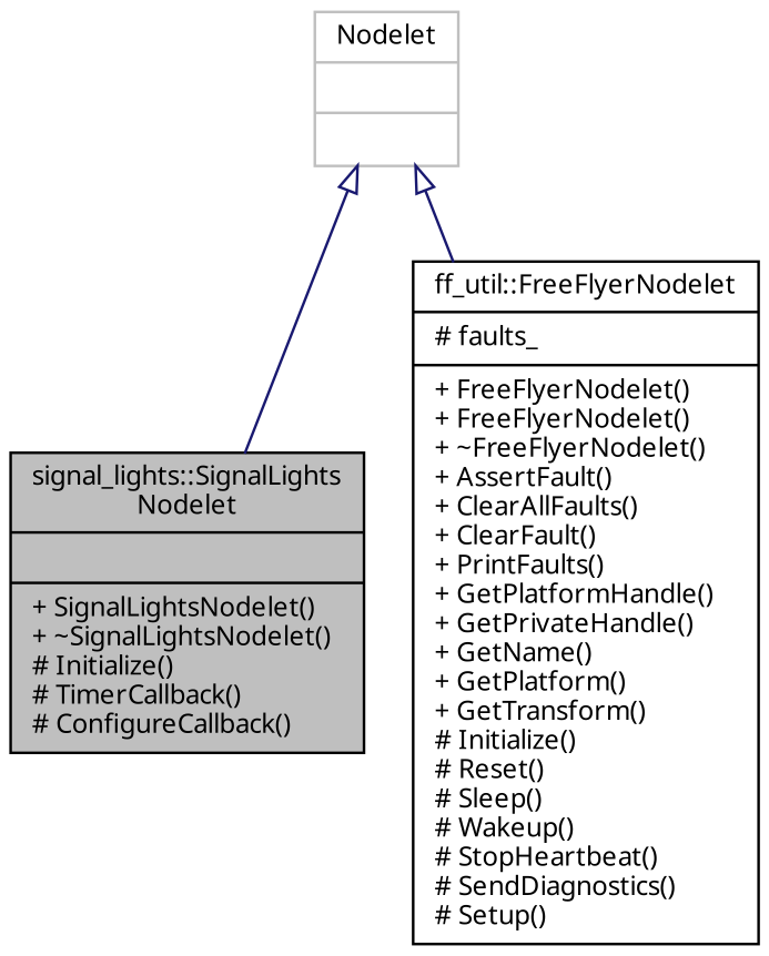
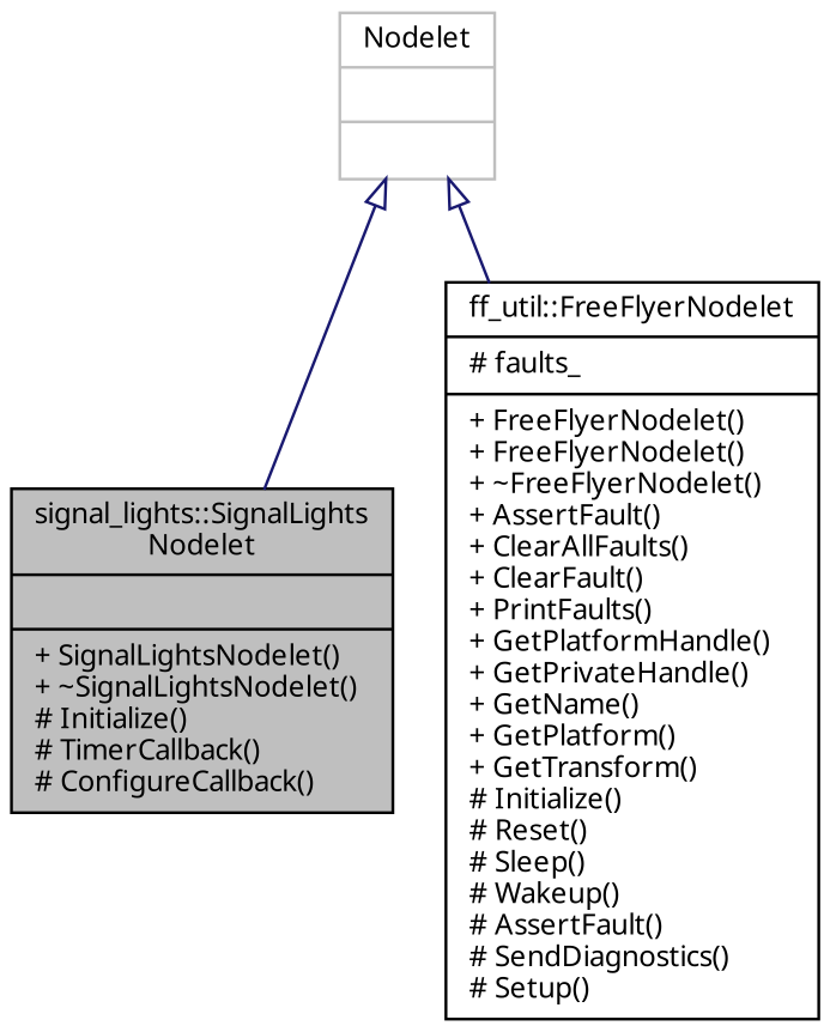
  digraph {
    fontname="Noto Sans"
    node [color=black fillcolor=white fontname="Noto Sans" fontsize=10 shape=record style=filled]
    edge [arrowtail=onormal color=midnightblue dir=back fontname="Noto Sans" fontsize=10 labelfontname=Helvetica labelfontsize=10 style=solid]
    n1 [fillcolor=grey75 fontcolor=black height=0.2 label="{signal_lights::SignalLights\lNodelet\n||+ SignalLightsNodelet()\l+ ~SignalLightsNodelet()\l# Initialize()\l# TimerCallback()\l# ConfigureCallback()\l}" width=0.4]
-   n2 [height=0.2 label="{ff_util::FreeFlyerNodelet\n|# faults_\l|+ FreeFlyerNodelet()\l+ FreeFlyerNodelet()\l+ ~FreeFlyerNodelet()\l+ AssertFault()\l+ ClearAllFaults()\l+ ClearFault()\l+ PrintFaults()\l+ GetPlatformHandle()\l+ GetPrivateHandle()\l+ GetName()\l+ GetPlatform()\l+ GetTransform()\l# Initialize()\l# Reset()\l# Sleep()\l# Wakeup()\l# StopHeartbeat()\l# SendDiagnostics()\l# Setup()\l}" width=0.4]
+   n2 [height=0.2 label="{ff_util::FreeFlyerNodelet\n|# faults_\l|+ FreeFlyerNodelet()\l+ FreeFlyerNodelet()\l+ ~FreeFlyerNodelet()\l+ AssertFault()\l+ ClearAllFaults()\l+ ClearFault()\l+ PrintFaults()\l+ GetPlatformHandle()\l+ GetPrivateHandle()\l+ GetName()\l+ GetPlatform()\l+ GetTransform()\l# Initialize()\l# Reset()\l# Sleep()\l# Wakeup()\l# AssertFault()\l# SendDiagnostics()\l# Setup()\l}" width=0.4]
    n3 [color=grey75 height=0.2 label="{Nodelet\n||}" width=0.4]
    n3 -> n1
    n3 -> n2
  }
